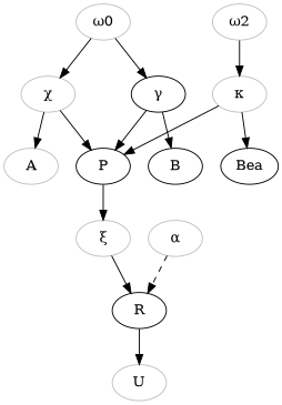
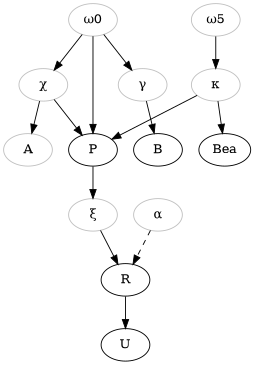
  digraph {
    node [color=grey]
    n1 [label="ω0"]
-   n2 [color=black label="γ"]
+   n2 [label="γ"]
    n3 [label="χ"]
    n4 [label=B color=""]
    n5 [label=P color=""]
    n6 [label=A]
    n7 [label="ξ"]
    n8 [label="α"]
    n9 [label=R color=""]
-   n10 [label=U]
-   n11 [label="ω2"]
+   n10 [label=U color=""]
+   n11 [label="ω5"]
    n12 [label="κ"]
    n13 [label=Bea color=""]
    n1 -> n2
    n1 -> n3
    n2 -> n4
-   n2 -> n5
+   n1 -> n5
    n3 -> n5
    n3 -> n6
    n5 -> n7
    n7 -> n9
    n8 -> n9 [style=dashed]
    n9 -> n10
    n11 -> n12
    n12 -> n5
    n12 -> n13
  }
